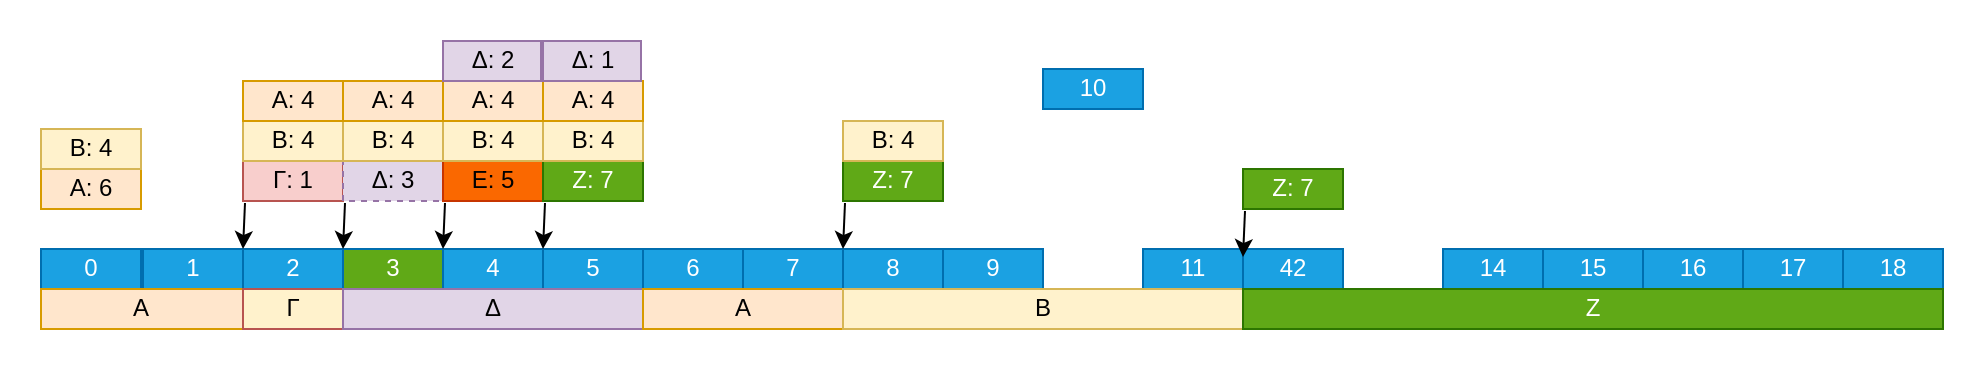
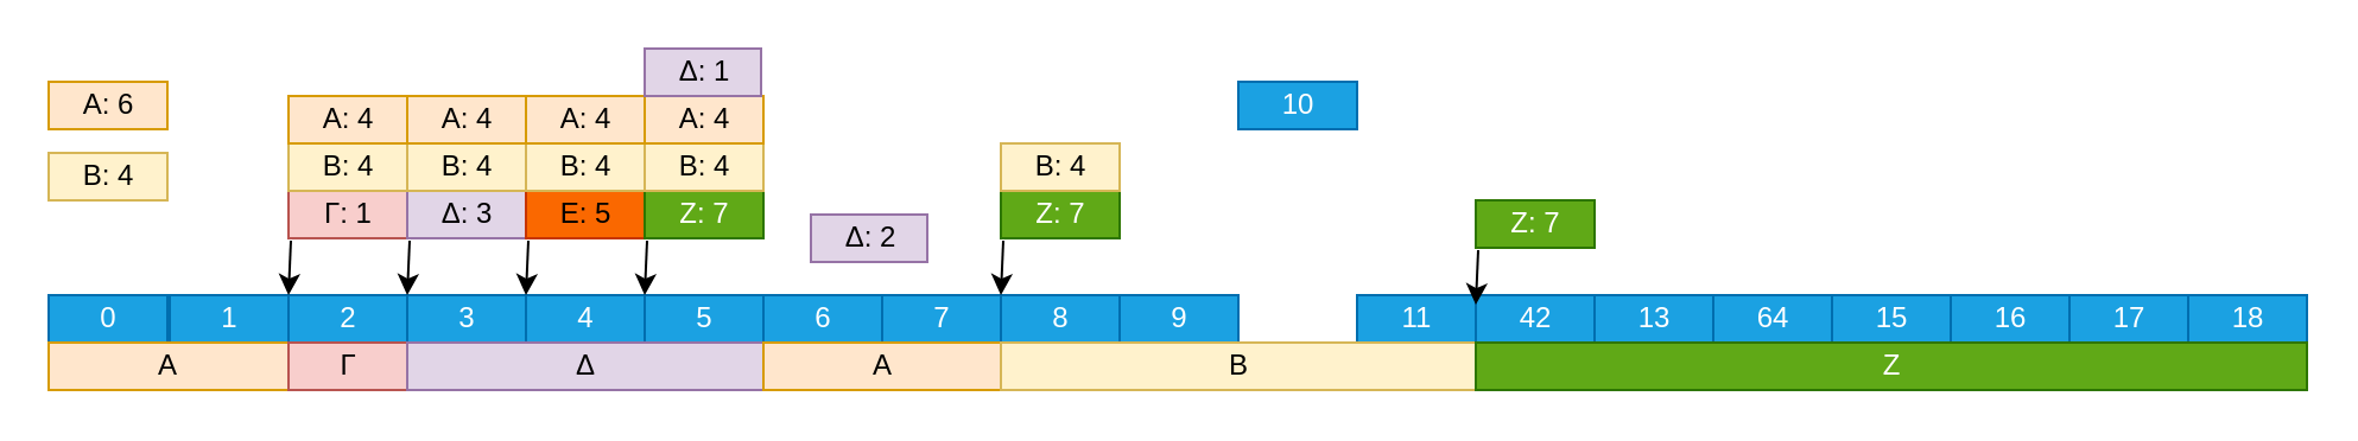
  <mxCell id="0" style=";html=1;" />
  <mxCell id="1" style=";html=1;" parent="0" />
  <mxCell id="2" value="1" style="align=center;html=1;fillColor=#1ba1e2;fontColor=#ffffff;strokeColor=#006EAF;" parent="1" vertex="1"><mxGeometry x="71" y="124" width="50" height="20" as="geometry" /></mxCell>
  <mxCell id="3" value="2" style="align=center;html=1;fillColor=#1ba1e2;fontColor=#ffffff;strokeColor=#006EAF;" parent="1" vertex="1"><mxGeometry x="121" y="124" width="50" height="20" as="geometry" /></mxCell>
- <mxCell id="4" value="3" style="align=center;html=1;fillColor=#60a917;fontColor=#ffffff;strokeColor=#006EAF;" parent="1" vertex="1"><mxGeometry x="171" y="124" width="50" height="20" as="geometry" /></mxCell>
+ <mxCell id="4" value="3" style="align=center;html=1;fillColor=#1ba1e2;fontColor=#ffffff;strokeColor=#006EAF;" parent="1" vertex="1"><mxGeometry x="171" y="124" width="50" height="20" as="geometry" /></mxCell>
  <mxCell id="5" value="4" style="align=center;html=1;fillColor=#1ba1e2;fontColor=#ffffff;strokeColor=#006EAF;" parent="1" vertex="1"><mxGeometry x="221" y="124" width="50" height="20" as="geometry" /></mxCell>
  <mxCell id="6" value="5" style="align=center;html=1;fillColor=#1ba1e2;fontColor=#ffffff;strokeColor=#006EAF;" parent="1" vertex="1"><mxGeometry x="271" y="124" width="50" height="20" as="geometry" /></mxCell>
  <mxCell id="7" value="6" style="align=center;html=1;fillColor=#1ba1e2;fontColor=#ffffff;strokeColor=#006EAF;" parent="1" vertex="1"><mxGeometry x="321" y="124" width="50" height="20" as="geometry" /></mxCell>
  <mxCell id="8" value="7" style="align=center;html=1;fillColor=#1ba1e2;fontColor=#ffffff;strokeColor=#006EAF;" parent="1" vertex="1"><mxGeometry x="371" y="124" width="50" height="20" as="geometry" /></mxCell>
  <mxCell id="9" value="8" style="align=center;html=1;fillColor=#1ba1e2;fontColor=#ffffff;strokeColor=#006EAF;" parent="1" vertex="1"><mxGeometry x="421" y="124" width="50" height="20" as="geometry" /></mxCell>
  <mxCell id="10" value="9" style="align=center;html=1;fillColor=#1ba1e2;fontColor=#ffffff;strokeColor=#006EAF;" parent="1" vertex="1"><mxGeometry x="471" y="124" width="50" height="20" as="geometry" /></mxCell>
  <mxCell id="11" value="10" style="align=center;html=1;fillColor=#1ba1e2;fontColor=#ffffff;strokeColor=#006EAF;" parent="1" vertex="1"><mxGeometry x="521" y="34" width="50" height="20" as="geometry" /></mxCell>
  <mxCell id="12" value="11" style="align=center;html=1;fillColor=#1ba1e2;fontColor=#ffffff;strokeColor=#006EAF;" parent="1" vertex="1"><mxGeometry x="571" y="124" width="50" height="20" as="geometry" /></mxCell>
  <mxCell id="13" value="42" style="align=center;html=1;fillColor=#1ba1e2;fontColor=#ffffff;strokeColor=#006EAF;" parent="1" vertex="1"><mxGeometry x="621" y="124" width="50" height="20" as="geometry" /></mxCell>
- <mxCell id="15" value="14" style="align=center;html=1;fillColor=#1ba1e2;fontColor=#ffffff;strokeColor=#006EAF;" parent="1" vertex="1"><mxGeometry x="721" y="124" width="50" height="20" as="geometry" /></mxCell>
+ <mxCell id="14" value="13" style="align=center;html=1;fillColor=#1ba1e2;fontColor=#ffffff;strokeColor=#006EAF;" parent="1" vertex="1"><mxGeometry x="671" y="124" width="50" height="20" as="geometry" /></mxCell>
+ <mxCell id="15" value="64" style="align=center;html=1;fillColor=#1ba1e2;fontColor=#ffffff;strokeColor=#006EAF;" parent="1" vertex="1"><mxGeometry x="721" y="124" width="50" height="20" as="geometry" /></mxCell>
  <mxCell id="16" value="15" style="align=center;html=1;fillColor=#1ba1e2;fontColor=#ffffff;strokeColor=#006EAF;" parent="1" vertex="1"><mxGeometry x="771" y="124" width="50" height="20" as="geometry" /></mxCell>
  <mxCell id="17" value="16" style="align=center;html=1;fillColor=#1ba1e2;fontColor=#ffffff;strokeColor=#006EAF;" parent="1" vertex="1"><mxGeometry x="821" y="124" width="50" height="20" as="geometry" /></mxCell>
  <mxCell id="18" value="17" style="align=center;html=1;fillColor=#1ba1e2;fontColor=#ffffff;strokeColor=#006EAF;" parent="1" vertex="1"><mxGeometry x="871" y="124" width="50" height="20" as="geometry" /></mxCell>
  <mxCell id="19" value="18" style="align=center;html=1;fillColor=#1ba1e2;fontColor=#ffffff;strokeColor=#006EAF;" parent="1" vertex="1"><mxGeometry x="921" y="124" width="50" height="20" as="geometry" /></mxCell>
  <mxCell id="20" value="" style="align=left;html=1;" parent="1" vertex="1"><mxGeometry x="71" y="144" width="50" height="20" as="geometry" /></mxCell>
  <mxCell id="21" value="" style="align=left;html=1;" parent="1" vertex="1"><mxGeometry x="121" y="144" width="50" height="20" as="geometry" /></mxCell>
  <mxCell id="22" value="" style="align=left;html=1;" parent="1" vertex="1"><mxGeometry x="171" y="144" width="50" height="20" as="geometry" /></mxCell>
  <mxCell id="23" value="" style="align=left;html=1;" parent="1" vertex="1"><mxGeometry x="221" y="144" width="50" height="20" as="geometry" /></mxCell>
  <mxCell id="24" value="" style="align=left;html=1;" parent="1" vertex="1"><mxGeometry x="271" y="144" width="50" height="20" as="geometry" /></mxCell>
  <mxCell id="25" value="" style="align=left;html=1;" parent="1" vertex="1"><mxGeometry x="321" y="144" width="50" height="20" as="geometry" /></mxCell>
  <mxCell id="26" value="" style="align=left;html=1;" parent="1" vertex="1"><mxGeometry x="371" y="144" width="50" height="20" as="geometry" /></mxCell>
  <mxCell id="27" value="" style="align=left;html=1;" parent="1" vertex="1"><mxGeometry x="421" y="144" width="50" height="20" as="geometry" /></mxCell>
  <mxCell id="28" value="" style="align=left;html=1;" parent="1" vertex="1"><mxGeometry x="471" y="144" width="50" height="20" as="geometry" /></mxCell>
  <mxCell id="29" value="" style="align=left;html=1;" parent="1" vertex="1"><mxGeometry x="521" y="144" width="50" height="20" as="geometry" /></mxCell>
  <mxCell id="30" value="" style="align=left;html=1;" parent="1" vertex="1"><mxGeometry x="571" y="144" width="50" height="20" as="geometry" /></mxCell>
  <mxCell id="31" value="" style="align=left;html=1;" parent="1" vertex="1"><mxGeometry x="621" y="144" width="50" height="20" as="geometry" /></mxCell>
  <mxCell id="32" value="" style="align=left;html=1;" parent="1" vertex="1"><mxGeometry x="671" y="144" width="50" height="20" as="geometry" /></mxCell>
  <mxCell id="33" value="" style="align=left;html=1;" parent="1" vertex="1"><mxGeometry x="721" y="144" width="50" height="20" as="geometry" /></mxCell>
  <mxCell id="34" value="" style="align=left;html=1;" parent="1" vertex="1"><mxGeometry x="771" y="144" width="50" height="20" as="geometry" /></mxCell>
  <mxCell id="35" value="" style="align=left;html=1;" parent="1" vertex="1"><mxGeometry x="821" y="144" width="50" height="20" as="geometry" /></mxCell>
  <mxCell id="36" value="" style="align=left;html=1;" parent="1" vertex="1"><mxGeometry x="871" y="144" width="50" height="20" as="geometry" /></mxCell>
  <mxCell id="37" value="" style="align=left;html=1;" parent="1" vertex="1"><mxGeometry x="921" y="144" width="50" height="20" as="geometry" /></mxCell>
  <mxCell id="38" value="Γ: 1" style="align=center;html=1;fillColor=#f8cecc;strokeColor=#b85450;" vertex="1" parent="1"><mxGeometry x="121" y="80" width="50" height="20" as="geometry" /></mxCell>
  <mxCell id="39" value="" style="endArrow=classic;html=1;rounded=0;entryX=0;entryY=0.2;entryDx=0;entryDy=0;entryPerimeter=0;exitX=0.02;exitY=1.05;exitDx=0;exitDy=0;exitPerimeter=0;" edge="1" parent="1" source="38"><mxGeometry width="50" height="50" relative="1" as="geometry"><mxPoint x="541" y="210" as="sourcePoint" /><mxPoint x="121" y="124" as="targetPoint" /></mxGeometry></mxCell>
  <mxCell id="40" value="0" style="align=center;html=1;fillColor=#1ba1e2;fontColor=#ffffff;strokeColor=#006EAF;" vertex="1" parent="1"><mxGeometry x="20" y="124" width="50" height="20" as="geometry" /></mxCell>
  <mxCell id="41" value="" style="align=left;html=1;" vertex="1" parent="1"><mxGeometry x="20" y="144" width="50" height="20" as="geometry" /></mxCell>
- <mxCell id="42" value="A: 6" style="align=center;html=1;fillColor=#ffe6cc;strokeColor=#d79b00;" vertex="1" parent="1"><mxGeometry x="20" y="84" width="50" height="20" as="geometry" /></mxCell>
+ <mxCell id="42" value="A: 6" style="align=center;html=1;fillColor=#ffe6cc;strokeColor=#d79b00;" vertex="1" parent="1"><mxGeometry x="20" y="34" width="50" height="20" as="geometry" /></mxCell>
  <mxCell id="43" value="B: 4" style="align=center;html=1;fillColor=#fff2cc;strokeColor=#d6b656;" vertex="1" parent="1"><mxGeometry x="20" y="64" width="50" height="20" as="geometry" /></mxCell>
  <mxCell id="44" value="Α" style="rounded=0;whiteSpace=wrap;html=1;fillColor=#ffe6cc;strokeColor=#d79b00;" vertex="1" parent="1"><mxGeometry x="20" y="144" width="101" height="20" as="geometry" /></mxCell>
  <mxCell id="45" value="B: 4" style="align=center;html=1;fillColor=#fff2cc;strokeColor=#d6b656;" vertex="1" parent="1"><mxGeometry x="121" y="60" width="50" height="20" as="geometry" /></mxCell>
  <mxCell id="46" value="A: 4" style="align=center;html=1;fillColor=#ffe6cc;strokeColor=#d79b00;" vertex="1" parent="1"><mxGeometry x="121" y="40" width="50" height="20" as="geometry" /></mxCell>
- <mxCell id="47" value="Γ" style="align=center;html=1;fillColor=#fff2cc;strokeColor=#b85450;" vertex="1" parent="1"><mxGeometry x="121" y="144" width="50" height="20" as="geometry" /></mxCell>
- <mxCell id="48" value="Δ: 3" style="align=center;html=1;fillColor=#e1d5e7;strokeColor=#9673a6;dashed=1;" vertex="1" parent="1"><mxGeometry x="171" y="80" width="50" height="20" as="geometry" /></mxCell>
+ <mxCell id="47" value="Γ" style="align=center;html=1;fillColor=#f8cecc;strokeColor=#b85450;" vertex="1" parent="1"><mxGeometry x="121" y="144" width="50" height="20" as="geometry" /></mxCell>
+ <mxCell id="48" value="Δ: 3" style="align=center;html=1;fillColor=#e1d5e7;strokeColor=#9673a6;" vertex="1" parent="1"><mxGeometry x="171" y="80" width="50" height="20" as="geometry" /></mxCell>
  <mxCell id="49" value="" style="endArrow=classic;html=1;rounded=0;entryX=0;entryY=0.2;entryDx=0;entryDy=0;entryPerimeter=0;exitX=0.02;exitY=1.05;exitDx=0;exitDy=0;exitPerimeter=0;" edge="1" parent="1" source="48"><mxGeometry width="50" height="50" relative="1" as="geometry"><mxPoint x="591" y="210" as="sourcePoint" /><mxPoint x="171" y="124" as="targetPoint" /></mxGeometry></mxCell>
  <mxCell id="50" value="B: 4" style="align=center;html=1;fillColor=#fff2cc;strokeColor=#d6b656;" vertex="1" parent="1"><mxGeometry x="171" y="60" width="50" height="20" as="geometry" /></mxCell>
  <mxCell id="51" value="A: 4" style="align=center;html=1;fillColor=#ffe6cc;strokeColor=#d79b00;" vertex="1" parent="1"><mxGeometry x="171" y="40" width="50" height="20" as="geometry" /></mxCell>
  <mxCell id="52" value="Δ" style="align=center;html=1;fillColor=#e1d5e7;strokeColor=#9673a6;" vertex="1" parent="1"><mxGeometry x="171" y="144" width="150" height="20" as="geometry" /></mxCell>
  <mxCell id="53" value="Ε: 5" style="align=center;html=1;fillColor=#fa6800;strokeColor=#C73500;fontColor=#000000;" vertex="1" parent="1"><mxGeometry x="221" y="80" width="50" height="20" as="geometry" /></mxCell>
  <mxCell id="54" value="" style="endArrow=classic;html=1;rounded=0;entryX=0;entryY=0.2;entryDx=0;entryDy=0;entryPerimeter=0;exitX=0.02;exitY=1.05;exitDx=0;exitDy=0;exitPerimeter=0;" edge="1" parent="1" source="53"><mxGeometry width="50" height="50" relative="1" as="geometry"><mxPoint x="641" y="210" as="sourcePoint" /><mxPoint x="221" y="124" as="targetPoint" /></mxGeometry></mxCell>
  <mxCell id="55" value="B: 4" style="align=center;html=1;fillColor=#fff2cc;strokeColor=#d6b656;" vertex="1" parent="1"><mxGeometry x="221" y="60" width="50" height="20" as="geometry" /></mxCell>
  <mxCell id="56" value="A: 4" style="align=center;html=1;fillColor=#ffe6cc;strokeColor=#d79b00;" vertex="1" parent="1"><mxGeometry x="221" y="40" width="50" height="20" as="geometry" /></mxCell>
  <mxCell id="57" value="Ζ: 7" style="align=center;html=1;fillColor=#60a917;strokeColor=#2D7600;fontColor=#ffffff;" vertex="1" parent="1"><mxGeometry x="271" y="80" width="50" height="20" as="geometry" /></mxCell>
  <mxCell id="58" value="" style="endArrow=classic;html=1;rounded=0;entryX=0;entryY=0.2;entryDx=0;entryDy=0;entryPerimeter=0;exitX=0.02;exitY=1.05;exitDx=0;exitDy=0;exitPerimeter=0;" edge="1" parent="1" source="57"><mxGeometry width="50" height="50" relative="1" as="geometry"><mxPoint x="691" y="210" as="sourcePoint" /><mxPoint x="271" y="124" as="targetPoint" /></mxGeometry></mxCell>
  <mxCell id="59" value="B: 4" style="align=center;html=1;fillColor=#fff2cc;strokeColor=#d6b656;" vertex="1" parent="1"><mxGeometry x="271" y="60" width="50" height="20" as="geometry" /></mxCell>
  <mxCell id="60" value="A: 4" style="align=center;html=1;fillColor=#ffe6cc;strokeColor=#d79b00;" vertex="1" parent="1"><mxGeometry x="271" y="40" width="50" height="20" as="geometry" /></mxCell>
  <mxCell id="61" value="Α" style="align=center;html=1;fillColor=#ffe6cc;strokeColor=#d79b00;" vertex="1" parent="1"><mxGeometry x="321" y="144" width="100" height="20" as="geometry" /></mxCell>
  <mxCell id="62" value="Ζ: 7" style="align=center;html=1;fillColor=#60a917;strokeColor=#2D7600;fontColor=#ffffff;" vertex="1" parent="1"><mxGeometry x="421" y="80" width="50" height="20" as="geometry" /></mxCell>
  <mxCell id="63" value="" style="endArrow=classic;html=1;rounded=0;entryX=0;entryY=0.2;entryDx=0;entryDy=0;entryPerimeter=0;exitX=0.02;exitY=1.05;exitDx=0;exitDy=0;exitPerimeter=0;" edge="1" parent="1" source="62"><mxGeometry width="50" height="50" relative="1" as="geometry"><mxPoint x="841" y="210" as="sourcePoint" /><mxPoint x="421" y="124" as="targetPoint" /></mxGeometry></mxCell>
  <mxCell id="64" value="B: 4" style="align=center;html=1;fillColor=#fff2cc;strokeColor=#d6b656;" vertex="1" parent="1"><mxGeometry x="421" y="60" width="50" height="20" as="geometry" /></mxCell>
  <mxCell id="65" value="Β" style="align=center;html=1;fillColor=#fff2cc;strokeColor=#d6b656;" vertex="1" parent="1"><mxGeometry x="421" y="144" width="200" height="20" as="geometry" /></mxCell>
  <mxCell id="66" value="Ζ: 7" style="align=center;html=1;fillColor=#60a917;strokeColor=#2D7600;fontColor=#ffffff;" vertex="1" parent="1"><mxGeometry x="621" y="84" width="50" height="20" as="geometry" /></mxCell>
  <mxCell id="67" value="" style="endArrow=classic;html=1;rounded=0;entryX=0;entryY=0.2;entryDx=0;entryDy=0;entryPerimeter=0;exitX=0.02;exitY=1.05;exitDx=0;exitDy=0;exitPerimeter=0;" edge="1" parent="1" source="66"><mxGeometry width="50" height="50" relative="1" as="geometry"><mxPoint x="1041" y="214" as="sourcePoint" /><mxPoint x="621" y="128" as="targetPoint" /></mxGeometry></mxCell>
  <mxCell id="68" value="Ζ" style="align=center;html=1;fillColor=#60a917;strokeColor=#2D7600;fontColor=#ffffff;" vertex="1" parent="1"><mxGeometry x="621" y="144" width="350" height="20" as="geometry" /></mxCell>
- <mxCell id="69" value="Δ: 2" style="align=center;html=1;fillColor=#e1d5e7;strokeColor=#9673a6;" vertex="1" parent="1"><mxGeometry x="221" y="20" width="49" height="20" as="geometry" /></mxCell>
+ <mxCell id="69" value="Δ: 2" style="align=center;html=1;fillColor=#e1d5e7;strokeColor=#9673a6;" vertex="1" parent="1"><mxGeometry x="341" y="90" width="49" height="20" as="geometry" /></mxCell>
  <mxCell id="70" value="Δ: 1" style="align=center;html=1;fillColor=#e1d5e7;strokeColor=#9673a6;" vertex="1" parent="1"><mxGeometry x="271" y="20" width="49" height="20" as="geometry" /></mxCell>
